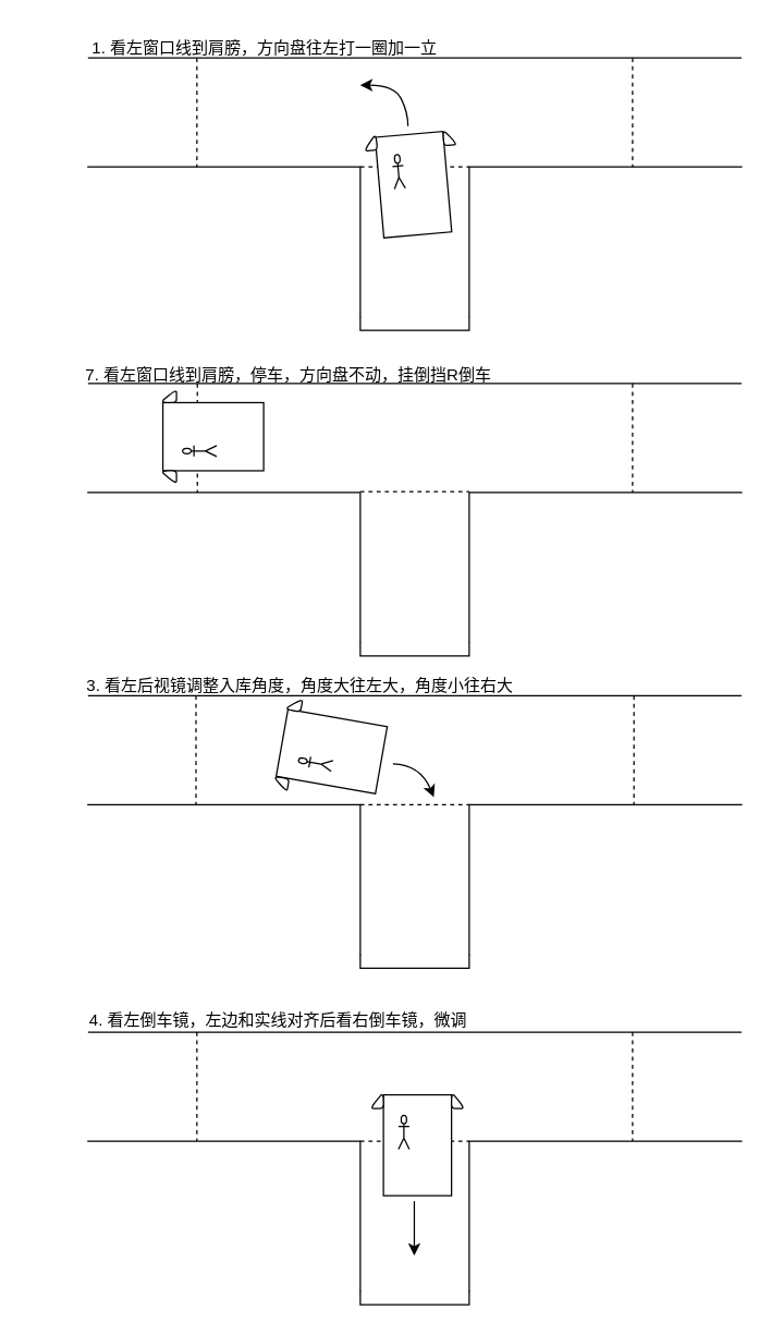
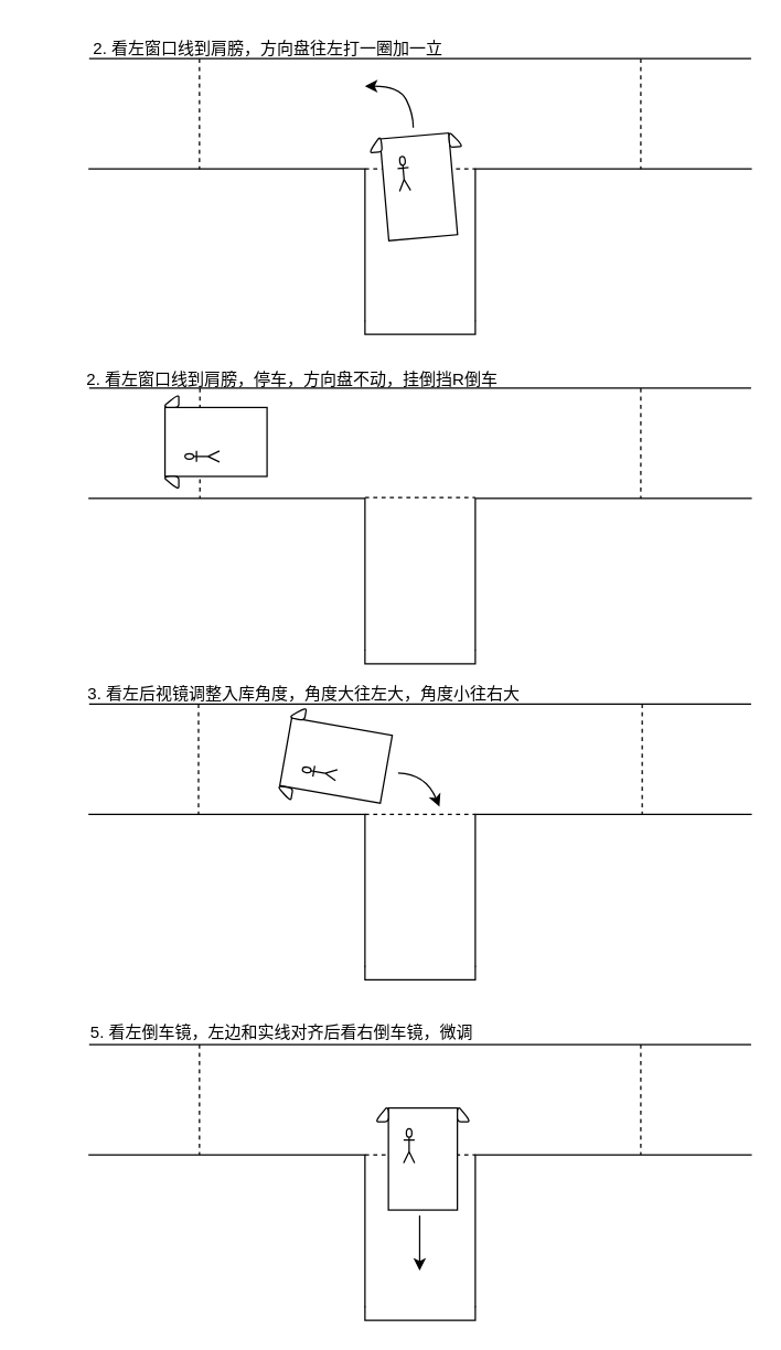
  <mxCell id="0" />
  <mxCell id="1" parent="0" />
  <mxCell id="2" value="" style="shape=partialRectangle;whiteSpace=wrap;html=1;bottom=0;right=0;fillColor=none;" parent="1" vertex="1"><mxGeometry x="344" y="122" width="200" height="110" as="geometry" /></mxCell>
  <mxCell id="3" style="edgeStyle=orthogonalEdgeStyle;rounded=0;orthogonalLoop=1;jettySize=auto;html=1;exitX=0;exitY=0;exitDx=0;exitDy=0;entryX=0;entryY=1;entryDx=0;entryDy=0;endArrow=none;endFill=0;" parent="1" source="4" target="2" edge="1"><mxGeometry relative="1" as="geometry"><Array as="points"><mxPoint x="264" y="242" /><mxPoint x="344" y="242" /></Array></mxGeometry></mxCell>
  <mxCell id="4" value="" style="shape=partialRectangle;whiteSpace=wrap;html=1;bottom=0;right=0;fillColor=none;rotation=-180;direction=east;flipV=1;" parent="1" vertex="1"><mxGeometry x="64" y="122" width="200" height="110" as="geometry" /></mxCell>
  <mxCell id="5" value="" style="endArrow=none;html=1;rounded=0;" parent="1" edge="1"><mxGeometry width="50" height="50" relative="1" as="geometry"><mxPoint x="64" y="42" as="sourcePoint" /><mxPoint x="544" y="42" as="targetPoint" /></mxGeometry></mxCell>
  <mxCell id="6" value="" style="shape=partialRectangle;whiteSpace=wrap;html=1;bottom=0;right=0;fillColor=none;" parent="1" vertex="1"><mxGeometry x="344" y="361" width="200" height="110" as="geometry" /></mxCell>
  <mxCell id="7" style="edgeStyle=orthogonalEdgeStyle;rounded=0;orthogonalLoop=1;jettySize=auto;html=1;exitX=0;exitY=0;exitDx=0;exitDy=0;entryX=0;entryY=1;entryDx=0;entryDy=0;endArrow=none;endFill=0;" parent="1" source="8" target="6" edge="1"><mxGeometry relative="1" as="geometry"><Array as="points"><mxPoint x="264" y="481" /><mxPoint x="344" y="481" /></Array></mxGeometry></mxCell>
  <mxCell id="8" value="" style="shape=partialRectangle;whiteSpace=wrap;html=1;bottom=0;right=0;fillColor=none;rotation=-180;direction=east;flipV=1;" parent="1" vertex="1"><mxGeometry x="64" y="361" width="200" height="110" as="geometry" /></mxCell>
  <mxCell id="9" value="" style="endArrow=none;html=1;rounded=0;" parent="1" edge="1"><mxGeometry width="50" height="50" relative="1" as="geometry"><mxPoint x="64" y="281" as="sourcePoint" /><mxPoint x="544" y="281" as="targetPoint" /></mxGeometry></mxCell>
  <mxCell id="10" value="" style="shape=partialRectangle;whiteSpace=wrap;html=1;bottom=0;right=0;fillColor=none;" parent="1" vertex="1"><mxGeometry x="344" y="590" width="200" height="110" as="geometry" /></mxCell>
  <mxCell id="11" style="edgeStyle=orthogonalEdgeStyle;rounded=0;orthogonalLoop=1;jettySize=auto;html=1;exitX=0;exitY=0;exitDx=0;exitDy=0;entryX=0;entryY=1;entryDx=0;entryDy=0;endArrow=none;endFill=0;" parent="1" source="12" target="10" edge="1"><mxGeometry relative="1" as="geometry"><Array as="points"><mxPoint x="264" y="710" /><mxPoint x="344" y="710" /></Array></mxGeometry></mxCell>
  <mxCell id="12" value="" style="shape=partialRectangle;whiteSpace=wrap;html=1;bottom=0;right=0;fillColor=none;rotation=-180;direction=east;flipV=1;" parent="1" vertex="1"><mxGeometry x="64" y="590" width="200" height="110" as="geometry" /></mxCell>
  <mxCell id="13" value="" style="endArrow=none;html=1;rounded=0;" parent="1" edge="1"><mxGeometry width="50" height="50" relative="1" as="geometry"><mxPoint x="64" y="510" as="sourcePoint" /><mxPoint x="544" y="510" as="targetPoint" /></mxGeometry></mxCell>
- <mxCell id="14" value="1. 看左窗口线到肩膀，方向盘往左打一圈加一立" style="text;html=1;strokeColor=none;fillColor=none;align=center;verticalAlign=middle;whiteSpace=wrap;rounded=0;" parent="1" vertex="1"><mxGeometry x="54" y="20" width="280" height="30" as="geometry" /></mxCell>
+ <mxCell id="14" value="2. 看左窗口线到肩膀，方向盘往左打一圈加一立" style="text;html=1;strokeColor=none;fillColor=none;align=center;verticalAlign=middle;whiteSpace=wrap;rounded=0;" parent="1" vertex="1"><mxGeometry x="54" y="20" width="280" height="30" as="geometry" /></mxCell>
  <mxCell id="15" value="" style="endArrow=none;dashed=1;html=1;rounded=0;arcSize=20;endSize=6;startSize=6;jumpSize=6;" parent="1" edge="1"><mxGeometry width="50" height="50" relative="1" as="geometry"><mxPoint x="264" y="122" as="sourcePoint" /><mxPoint x="344" y="122" as="targetPoint" /></mxGeometry></mxCell>
  <mxCell id="16" value="" style="curved=1;endArrow=classic;html=1;rounded=0;startSize=6;endSize=6;jumpSize=6;" parent="1" edge="1"><mxGeometry width="50" height="50" relative="1" as="geometry"><mxPoint x="299" y="92" as="sourcePoint" /><mxPoint x="264" y="62" as="targetPoint" /><Array as="points"><mxPoint x="299" y="82" /><mxPoint x="289" y="62" /></Array></mxGeometry></mxCell>
- <mxCell id="17" value="7. 看左窗口线到肩膀，停车，方向盘不动，挂倒挡R倒车" style="text;html=1;strokeColor=none;fillColor=none;align=center;verticalAlign=middle;whiteSpace=wrap;rounded=0;" parent="1" vertex="1"><mxGeometry x="59" y="260" width="305" height="29" as="geometry" /></mxCell>
+ <mxCell id="17" value="2. 看左窗口线到肩膀，停车，方向盘不动，挂倒挡R倒车" style="text;html=1;strokeColor=none;fillColor=none;align=center;verticalAlign=middle;whiteSpace=wrap;rounded=0;" parent="1" vertex="1"><mxGeometry x="59" y="260" width="305" height="29" as="geometry" /></mxCell>
  <mxCell id="18" value="" style="endArrow=none;dashed=1;html=1;rounded=0;arcSize=20;endSize=6;startSize=6;jumpSize=6;entryX=1;entryY=0;entryDx=0;entryDy=0;" parent="1" edge="1"><mxGeometry width="50" height="50" relative="1" as="geometry"><mxPoint x="464" y="42" as="sourcePoint" /><mxPoint x="464" y="122" as="targetPoint" /></mxGeometry></mxCell>
  <mxCell id="19" value="" style="endArrow=none;dashed=1;html=1;rounded=0;arcSize=20;endSize=6;startSize=6;jumpSize=6;entryX=1;entryY=0;entryDx=0;entryDy=0;" parent="1" edge="1"><mxGeometry width="50" height="50" relative="1" as="geometry"><mxPoint x="144" y="42" as="sourcePoint" /><mxPoint x="144" y="122" as="targetPoint" /></mxGeometry></mxCell>
  <mxCell id="20" value="" style="endArrow=none;dashed=1;html=1;rounded=0;arcSize=20;endSize=6;startSize=6;jumpSize=6;entryX=1;entryY=0;entryDx=0;entryDy=0;" parent="1" edge="1"><mxGeometry width="50" height="50" relative="1" as="geometry"><mxPoint x="464" y="281" as="sourcePoint" /><mxPoint x="464" y="361" as="targetPoint" /></mxGeometry></mxCell>
  <mxCell id="21" value="" style="endArrow=none;dashed=1;html=1;rounded=0;arcSize=20;endSize=6;startSize=6;jumpSize=6;entryX=1;entryY=0;entryDx=0;entryDy=0;" parent="1" edge="1"><mxGeometry width="50" height="50" relative="1" as="geometry"><mxPoint x="144.31" y="281" as="sourcePoint" /><mxPoint x="144.31" y="361" as="targetPoint" /></mxGeometry></mxCell>
  <mxCell id="22" value="" style="endArrow=none;dashed=1;html=1;rounded=0;arcSize=20;endSize=6;startSize=6;jumpSize=6;entryX=1;entryY=0;entryDx=0;entryDy=0;" parent="1" edge="1"><mxGeometry width="50" height="50" relative="1" as="geometry"><mxPoint x="465" y="510" as="sourcePoint" /><mxPoint x="465" y="590" as="targetPoint" /></mxGeometry></mxCell>
  <mxCell id="23" value="" style="endArrow=none;dashed=1;html=1;rounded=0;arcSize=20;endSize=6;startSize=6;jumpSize=6;entryX=1;entryY=0;entryDx=0;entryDy=0;" parent="1" edge="1"><mxGeometry width="50" height="50" relative="1" as="geometry"><mxPoint x="143.31" y="510" as="sourcePoint" /><mxPoint x="143.31" y="590" as="targetPoint" /></mxGeometry></mxCell>
  <mxCell id="24" value="" style="endArrow=none;dashed=1;html=1;rounded=0;arcSize=20;endSize=6;startSize=6;jumpSize=6;" parent="1" edge="1"><mxGeometry width="50" height="50" relative="1" as="geometry"><mxPoint x="264" y="360.31" as="sourcePoint" /><mxPoint x="344" y="360.31" as="targetPoint" /></mxGeometry></mxCell>
  <mxCell id="25" value="" style="endArrow=none;dashed=1;html=1;rounded=0;arcSize=20;endSize=6;startSize=6;jumpSize=6;" parent="1" edge="1"><mxGeometry width="50" height="50" relative="1" as="geometry"><mxPoint x="264" y="590" as="sourcePoint" /><mxPoint x="344" y="590" as="targetPoint" /></mxGeometry></mxCell>
  <mxCell id="26" value="3. 看左后视镜调整入库角度，角度大往左大，角度小往右大" style="text;html=1;strokeColor=none;fillColor=none;align=center;verticalAlign=middle;whiteSpace=wrap;rounded=0;" parent="1" vertex="1"><mxGeometry x="20" y="488" width="400" height="30" as="geometry" /></mxCell>
  <mxCell id="27" value="" style="curved=1;endArrow=classic;html=1;rounded=0;startSize=6;endSize=6;jumpSize=6;" parent="1" edge="1"><mxGeometry width="50" height="50" relative="1" as="geometry"><mxPoint x="288" y="560" as="sourcePoint" /><mxPoint x="318" y="584.5" as="targetPoint" /><Array as="points"><mxPoint x="308" y="560.5" /></Array></mxGeometry></mxCell>
  <mxCell id="28" value="" style="group;rotation=-180;" parent="1" vertex="1" connectable="0"><mxGeometry x="117" y="282" width="75.5" height="73" as="geometry" /></mxCell>
  <mxCell id="29" value="" style="group;rotation=-90;" parent="28" vertex="1" connectable="0"><mxGeometry x="2" width="62" height="74" as="geometry" /></mxCell>
  <mxCell id="30" value="" style="rounded=0;whiteSpace=wrap;html=1;rotation=0;" parent="29" vertex="1"><mxGeometry y="13" width="74" height="50" as="geometry" /></mxCell>
  <mxCell id="31" value="" style="shape=umlActor;verticalLabelPosition=bottom;verticalAlign=top;html=1;outlineConnect=0;rotation=-90;" parent="29" vertex="1"><mxGeometry x="23" y="36" width="8" height="25" as="geometry" /></mxCell>
  <mxCell id="32" value="" style="html=1;strokeWidth=1;shape=manualInput;whiteSpace=wrap;rounded=1;size=13;arcSize=30;rotation=-90;flipH=1;" parent="29" vertex="1"><mxGeometry x="-1" y="2" width="10" height="12" as="geometry" /></mxCell>
  <mxCell id="33" value="" style="html=1;strokeWidth=1;shape=manualInput;whiteSpace=wrap;rounded=1;size=13;arcSize=30;rotation=-90;" parent="28" vertex="1"><mxGeometry x="1" y="62" width="10" height="12" as="geometry" /></mxCell>
  <mxCell id="34" value="" style="group;rotation=-95;" parent="1" vertex="1" connectable="0"><mxGeometry x="268" y="97" width="75.5" height="73" as="geometry" /></mxCell>
  <mxCell id="35" value="" style="group;rotation=-5;" parent="34" vertex="1" connectable="0"><mxGeometry x="5" y="-6" width="62" height="74" as="geometry" /></mxCell>
  <mxCell id="36" value="" style="rounded=0;whiteSpace=wrap;html=1;rotation=85;" parent="35" vertex="1"><mxGeometry x="-7" y="19" width="74" height="50" as="geometry" /></mxCell>
  <mxCell id="37" value="" style="shape=umlActor;verticalLabelPosition=bottom;verticalAlign=top;html=1;outlineConnect=0;rotation=-5;" parent="35" vertex="1"><mxGeometry x="15" y="22" width="8" height="25" as="geometry" /></mxCell>
  <mxCell id="38" value="" style="html=1;strokeWidth=1;shape=manualInput;whiteSpace=wrap;rounded=1;size=13;arcSize=30;rotation=-5;flipH=1;" parent="35" vertex="1"><mxGeometry x="52" y="3" width="10" height="12" as="geometry" /></mxCell>
  <mxCell id="39" value="" style="html=1;strokeWidth=1;shape=manualInput;whiteSpace=wrap;rounded=1;size=13;arcSize=30;rotation=-5;" parent="34" vertex="1"><mxGeometry x="-2" y="1" width="10" height="12" as="geometry" /></mxCell>
  <mxCell id="40" value="" style="shape=partialRectangle;whiteSpace=wrap;html=1;bottom=0;right=0;fillColor=none;" parent="1" vertex="1"><mxGeometry x="344" y="837" width="200" height="110" as="geometry" /></mxCell>
  <mxCell id="41" style="edgeStyle=orthogonalEdgeStyle;rounded=0;orthogonalLoop=1;jettySize=auto;html=1;exitX=0;exitY=0;exitDx=0;exitDy=0;entryX=0;entryY=1;entryDx=0;entryDy=0;endArrow=none;endFill=0;" parent="1" source="42" target="40" edge="1"><mxGeometry relative="1" as="geometry"><Array as="points"><mxPoint x="264" y="957" /><mxPoint x="344" y="957" /></Array></mxGeometry></mxCell>
  <mxCell id="42" value="" style="shape=partialRectangle;whiteSpace=wrap;html=1;bottom=0;right=0;fillColor=none;rotation=-180;direction=east;flipV=1;" parent="1" vertex="1"><mxGeometry x="64" y="837" width="200" height="110" as="geometry" /></mxCell>
  <mxCell id="43" value="" style="endArrow=none;html=1;rounded=0;" parent="1" edge="1"><mxGeometry width="50" height="50" relative="1" as="geometry"><mxPoint x="64" y="757" as="sourcePoint" /><mxPoint x="544" y="757" as="targetPoint" /></mxGeometry></mxCell>
  <mxCell id="44" value="" style="endArrow=none;dashed=1;html=1;rounded=0;arcSize=20;endSize=6;startSize=6;jumpSize=6;" parent="1" edge="1"><mxGeometry width="50" height="50" relative="1" as="geometry"><mxPoint x="264" y="837" as="sourcePoint" /><mxPoint x="344" y="837" as="targetPoint" /></mxGeometry></mxCell>
  <mxCell id="45" value="" style="endArrow=none;dashed=1;html=1;rounded=0;arcSize=20;endSize=6;startSize=6;jumpSize=6;entryX=1;entryY=0;entryDx=0;entryDy=0;" parent="1" edge="1"><mxGeometry width="50" height="50" relative="1" as="geometry"><mxPoint x="464" y="757" as="sourcePoint" /><mxPoint x="464" y="837" as="targetPoint" /></mxGeometry></mxCell>
  <mxCell id="46" value="" style="endArrow=none;dashed=1;html=1;rounded=0;arcSize=20;endSize=6;startSize=6;jumpSize=6;entryX=1;entryY=0;entryDx=0;entryDy=0;" parent="1" edge="1"><mxGeometry width="50" height="50" relative="1" as="geometry"><mxPoint x="144" y="757" as="sourcePoint" /><mxPoint x="144" y="837" as="targetPoint" /></mxGeometry></mxCell>
  <mxCell id="47" value="" style="group;rotation=-90;" parent="1" vertex="1" connectable="0"><mxGeometry x="262" y="808" width="84" height="73" as="geometry" /></mxCell>
  <mxCell id="48" value="" style="group;rotation=0;" parent="47" vertex="1" connectable="0"><mxGeometry x="14" y="-11" width="62" height="74" as="geometry" /></mxCell>
  <mxCell id="49" value="" style="rounded=0;whiteSpace=wrap;html=1;rotation=90;" parent="48" vertex="1"><mxGeometry x="-7" y="18" width="74" height="50" as="geometry" /></mxCell>
  <mxCell id="50" value="" style="shape=umlActor;verticalLabelPosition=bottom;verticalAlign=top;html=1;outlineConnect=0;rotation=0;" parent="48" vertex="1"><mxGeometry x="16" y="21" width="8" height="25" as="geometry" /></mxCell>
  <mxCell id="51" value="" style="html=1;strokeWidth=1;shape=manualInput;whiteSpace=wrap;rounded=1;size=13;arcSize=30;rotation=0;flipH=1;" parent="48" vertex="1"><mxGeometry x="55" y="4" width="10" height="12" as="geometry" /></mxCell>
  <mxCell id="52" value="" style="html=1;strokeWidth=1;shape=manualInput;whiteSpace=wrap;rounded=1;size=13;arcSize=30;rotation=0;" parent="47" vertex="1"><mxGeometry x="9" y="-7" width="10" height="12" as="geometry" /></mxCell>
  <mxCell id="53" value="" style="endArrow=classic;html=1;rounded=0;startSize=6;endSize=6;jumpSize=6;" parent="47" edge="1"><mxGeometry width="50" height="50" relative="1" as="geometry"><mxPoint x="41.66" y="73" as="sourcePoint" /><mxPoint x="41.66" y="113" as="targetPoint" /></mxGeometry></mxCell>
- <mxCell id="54" value="4. 看左倒车镜，左边和实线对齐后看右倒车镜，微调" style="text;html=1;strokeColor=none;fillColor=none;align=center;verticalAlign=middle;whiteSpace=wrap;rounded=0;" parent="1" vertex="1"><mxGeometry x="59" y="734" width="290" height="30" as="geometry" /></mxCell>
+ <mxCell id="54" value="5. 看左倒车镜，左边和实线对齐后看右倒车镜，微调" style="text;html=1;strokeColor=none;fillColor=none;align=center;verticalAlign=middle;whiteSpace=wrap;rounded=0;" parent="1" vertex="1"><mxGeometry x="59" y="734" width="290" height="30" as="geometry" /></mxCell>
  <mxCell id="55" value="" style="group;rotation=-170;" vertex="1" connectable="0" parent="1"><mxGeometry x="204" y="513" width="75.5" height="73" as="geometry" /></mxCell>
  <mxCell id="56" value="" style="group;rotation=-80;" vertex="1" connectable="0" parent="55"><mxGeometry x="2" y="-1" width="62" height="74" as="geometry" /></mxCell>
  <mxCell id="57" value="" style="rounded=0;whiteSpace=wrap;html=1;rotation=10;" vertex="1" parent="56"><mxGeometry y="14" width="74" height="50" as="geometry" /></mxCell>
  <mxCell id="58" value="" style="shape=umlActor;verticalLabelPosition=bottom;verticalAlign=top;html=1;outlineConnect=0;rotation=-80;" vertex="1" parent="56"><mxGeometry x="21" y="35" width="8" height="25" as="geometry" /></mxCell>
  <mxCell id="59" value="" style="html=1;strokeWidth=1;shape=manualInput;whiteSpace=wrap;rounded=1;size=13;arcSize=30;rotation=-80;flipH=1;" vertex="1" parent="56"><mxGeometry x="4" y="-2" width="10" height="12" as="geometry" /></mxCell>
  <mxCell id="60" value="" style="html=1;strokeWidth=1;shape=manualInput;whiteSpace=wrap;rounded=1;size=13;arcSize=30;rotation=-80;" vertex="1" parent="55"><mxGeometry x="-4" y="56" width="10" height="12" as="geometry" /></mxCell>
